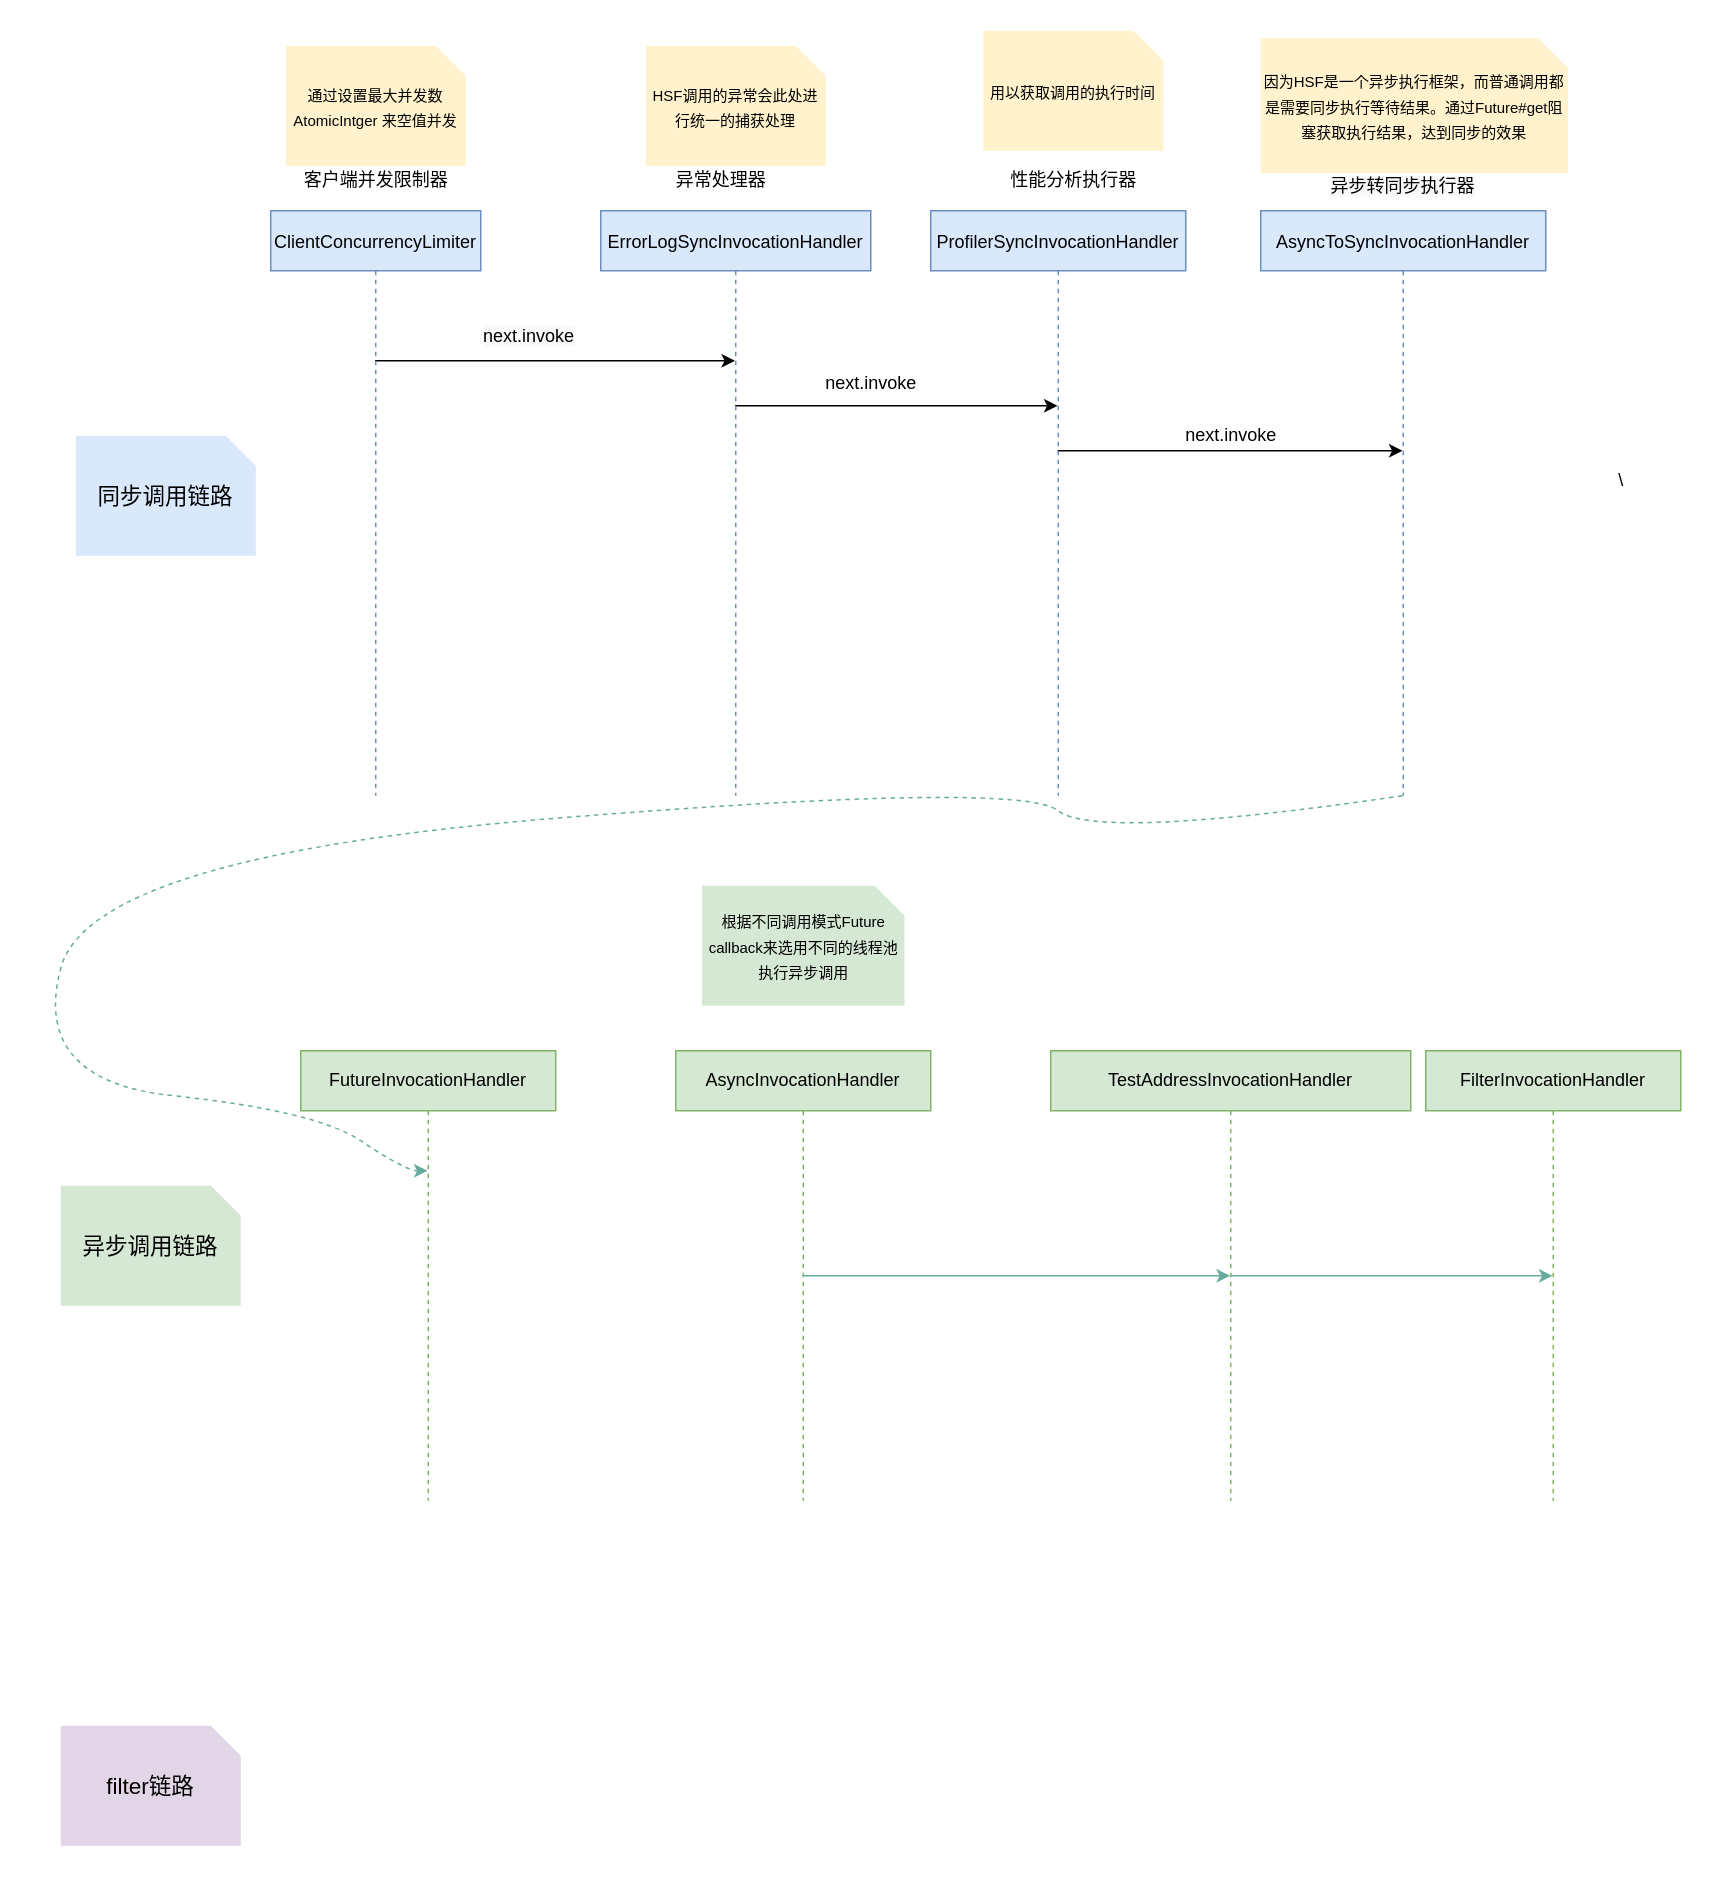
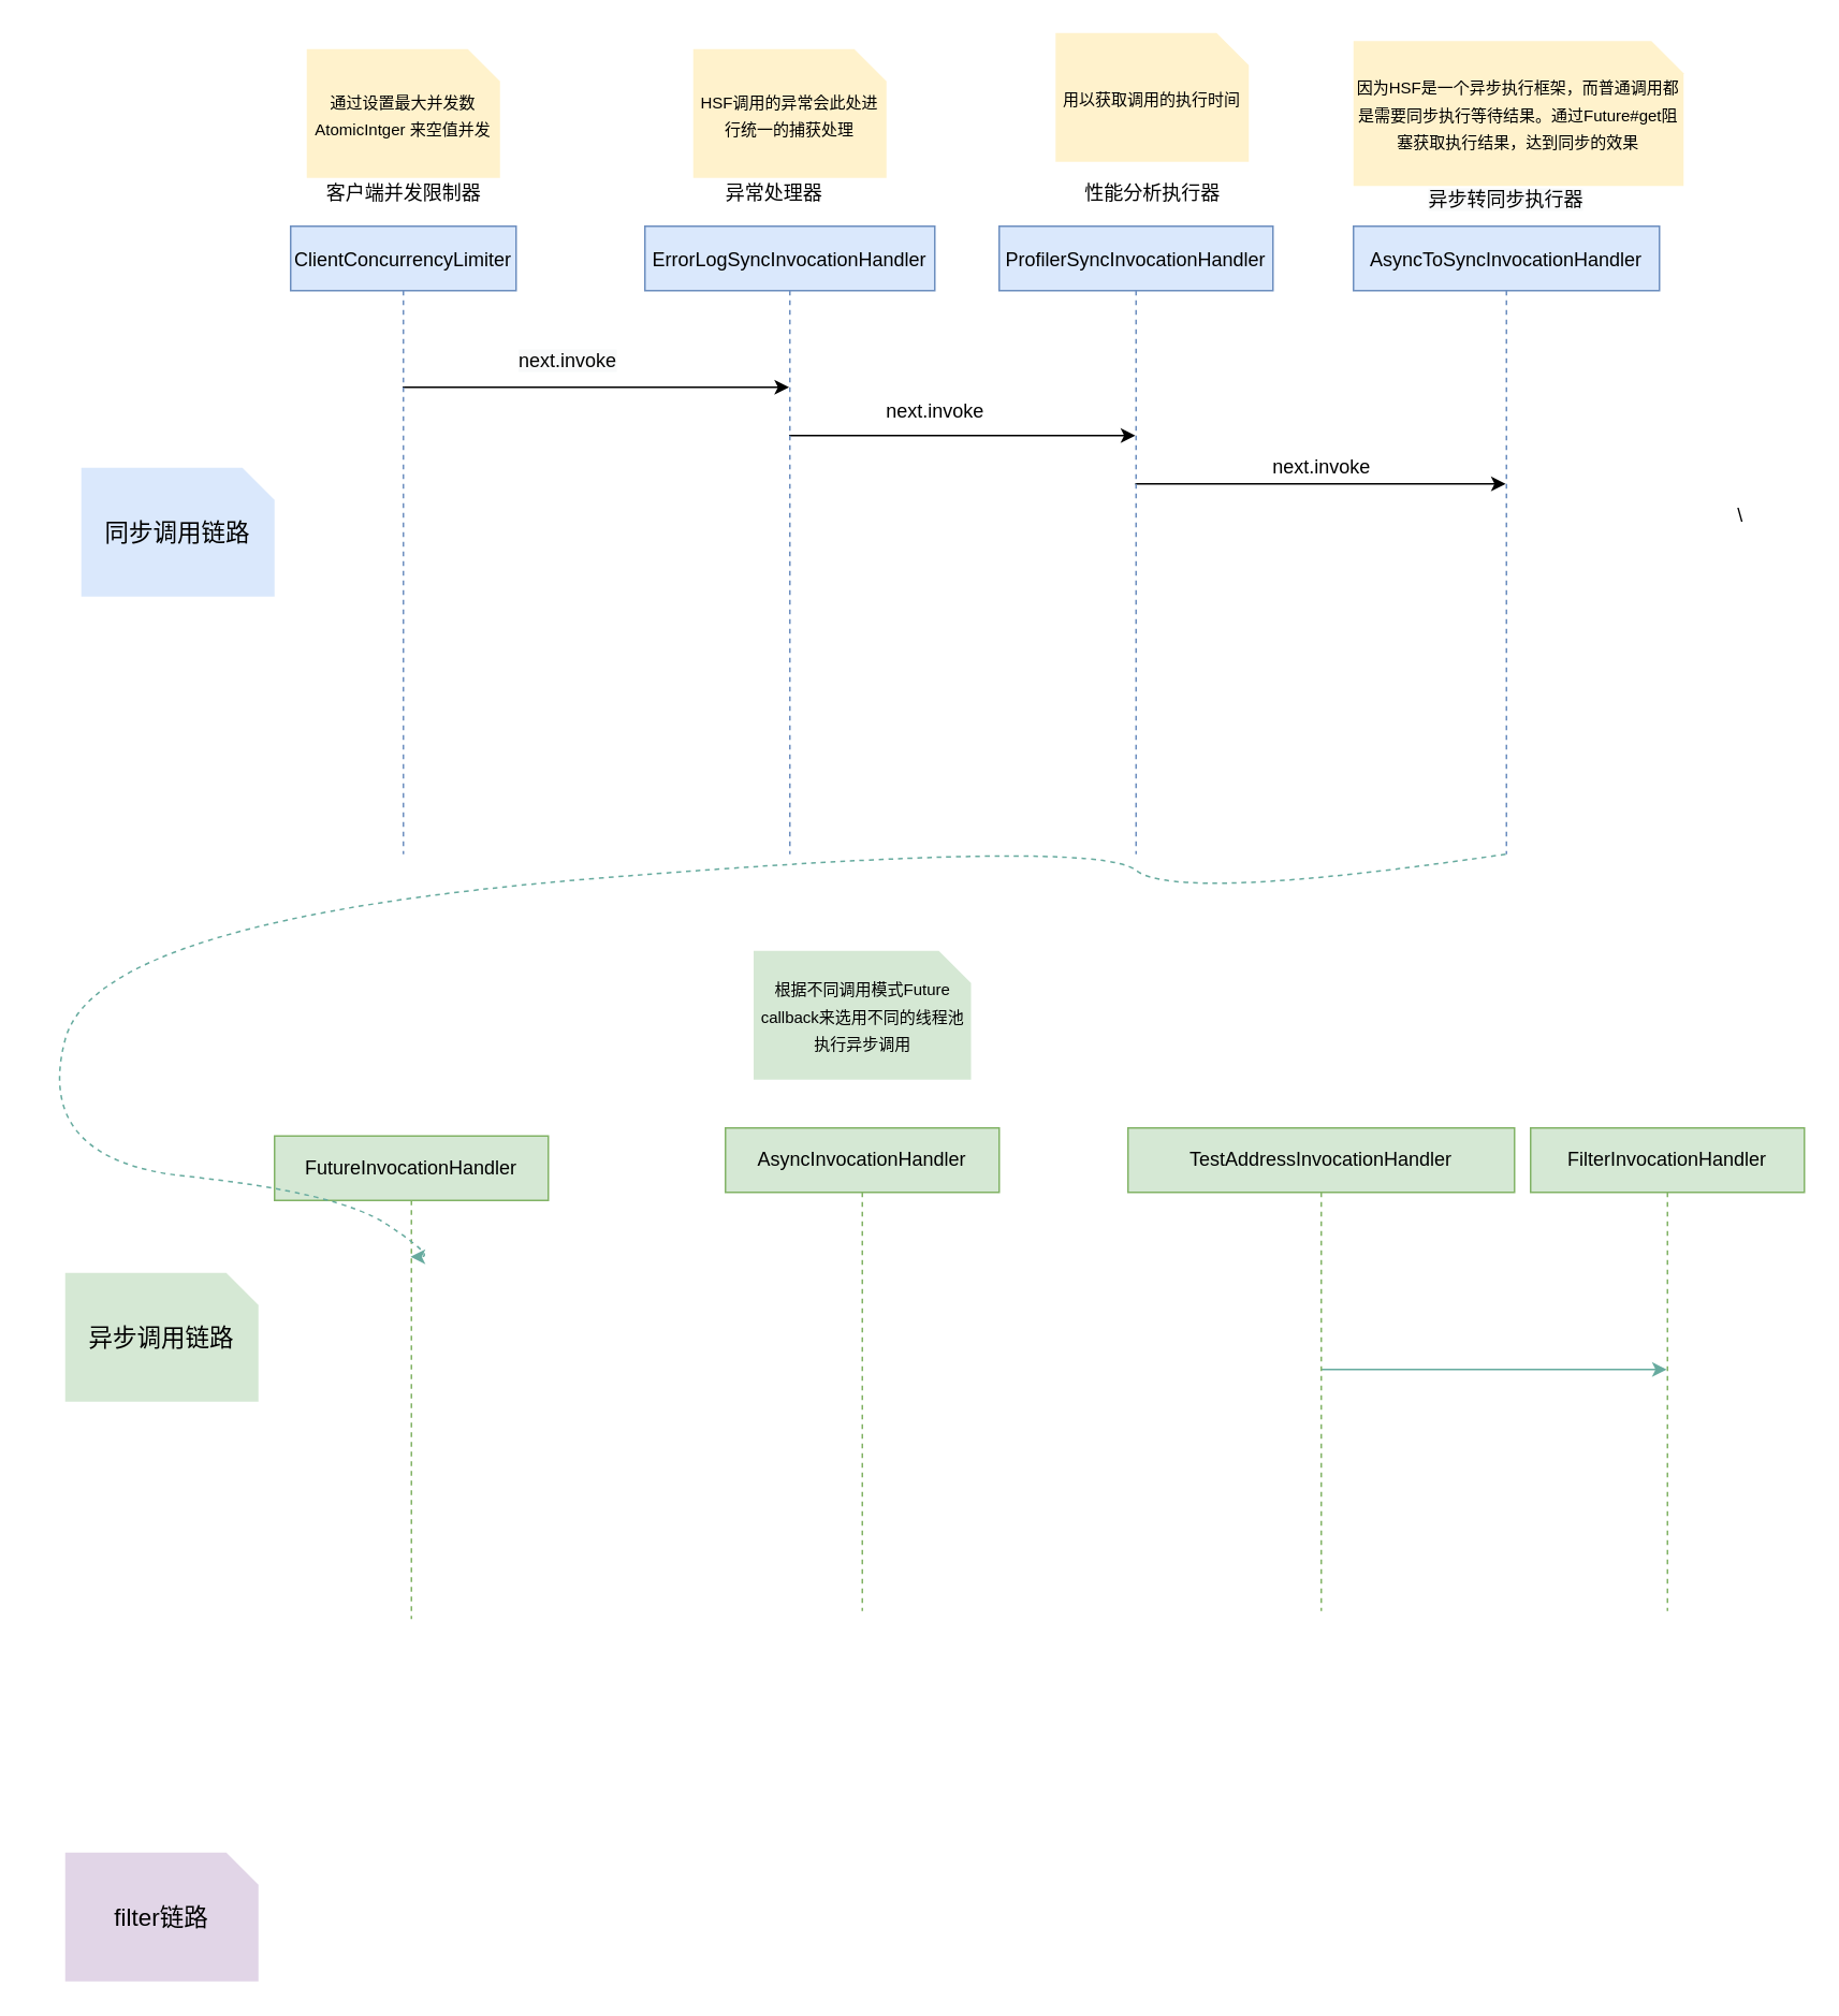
  <mxCell id="0" />
  <mxCell id="1" parent="0" />
  <mxCell id="2" value="" style="edgeStyle=orthogonalEdgeStyle;rounded=0;orthogonalLoop=1;jettySize=auto;html=1;" parent="1" source="3" target="5" edge="1"><mxGeometry relative="1" as="geometry"><Array as="points"><mxPoint x="350" y="240" /><mxPoint x="350" y="240" /></Array></mxGeometry></mxCell>
  <mxCell id="3" value="ClientConcurrencyLimiter" style="shape=umlLifeline;perimeter=lifelinePerimeter;container=1;collapsible=0;recursiveResize=0;rounded=0;shadow=0;strokeWidth=1;fillColor=#dae8fc;strokeColor=#6c8ebf;" parent="1" vertex="1"><mxGeometry x="180" y="140" width="140" height="390" as="geometry" /></mxCell>
  <mxCell id="4" value="" style="edgeStyle=orthogonalEdgeStyle;rounded=0;orthogonalLoop=1;jettySize=auto;html=1;" parent="1" source="5" target="7" edge="1"><mxGeometry relative="1" as="geometry"><Array as="points"><mxPoint x="600" y="270" /><mxPoint x="600" y="270" /></Array></mxGeometry></mxCell>
  <mxCell id="5" value="ErrorLogSyncInvocationHandler" style="shape=umlLifeline;perimeter=lifelinePerimeter;container=1;collapsible=0;recursiveResize=0;rounded=0;shadow=0;strokeWidth=1;fillColor=#dae8fc;strokeColor=#6c8ebf;" parent="1" vertex="1"><mxGeometry x="400" y="140" width="180" height="390" as="geometry" /></mxCell>
  <mxCell id="6" value="" style="edgeStyle=orthogonalEdgeStyle;rounded=0;orthogonalLoop=1;jettySize=auto;html=1;" parent="1" source="7" target="8" edge="1"><mxGeometry relative="1" as="geometry"><Array as="points"><mxPoint x="800" y="300" /><mxPoint x="800" y="300" /></Array></mxGeometry></mxCell>
  <mxCell id="7" value="ProfilerSyncInvocationHandler" style="shape=umlLifeline;perimeter=lifelinePerimeter;container=1;collapsible=0;recursiveResize=0;rounded=0;shadow=0;strokeWidth=1;fillColor=#dae8fc;strokeColor=#6c8ebf;" parent="1" vertex="1"><mxGeometry x="620" y="140" width="170" height="390" as="geometry" /></mxCell>
  <mxCell id="8" value="AsyncToSyncInvocationHandler" style="shape=umlLifeline;perimeter=lifelinePerimeter;container=1;collapsible=0;recursiveResize=0;rounded=0;shadow=0;strokeWidth=1;fillColor=#dae8fc;strokeColor=#6c8ebf;" parent="1" vertex="1"><mxGeometry x="840" y="140" width="190" height="390" as="geometry" /></mxCell>
  <mxCell id="9" value="next.invoke" style="text;html=1;align=center;verticalAlign=middle;resizable=0;points=[];autosize=1;" vertex="1" parent="1"><mxGeometry x="540" y="245" width="80" height="20" as="geometry" /></mxCell>
  <mxCell id="10" value="&lt;meta charset=&quot;utf-8&quot;&gt;&lt;span style=&quot;color: rgb(0, 0, 0); font-family: helvetica; font-size: 12px; font-style: normal; font-weight: 400; letter-spacing: normal; text-align: center; text-indent: 0px; text-transform: none; word-spacing: 0px; background-color: rgb(248, 249, 250); display: inline; float: none;&quot;&gt;next.invoke&lt;/span&gt;" style="text;whiteSpace=wrap;html=1;" vertex="1" parent="1"><mxGeometry x="320" y="210" width="90" height="30" as="geometry" /></mxCell>
  <mxCell id="11" value="next.invoke" style="text;html=1;align=center;verticalAlign=middle;resizable=0;points=[];autosize=1;" vertex="1" parent="1"><mxGeometry x="780" y="280" width="80" height="20" as="geometry" /></mxCell>
  <mxCell id="12" value="客户端并发限制器" style="text;html=1;align=center;verticalAlign=middle;resizable=0;points=[];autosize=1;" vertex="1" parent="1"><mxGeometry x="195" y="110" width="110" height="20" as="geometry" /></mxCell>
  <mxCell id="13" value="&lt;font color=&quot;#000000&quot; size=&quot;1&quot;&gt;通过设置最大并发数 AtomicIntger 来空值并发&lt;/font&gt;" style="shape=note;strokeWidth=2;fontSize=14;size=20;whiteSpace=wrap;html=1;fillColor=#fff2cc;fontColor=#666600;strokeColor=none;" vertex="1" parent="1"><mxGeometry x="190" y="30" width="120" height="80" as="geometry" /></mxCell>
  <mxCell id="14" value="&lt;font color=&quot;#000000&quot; size=&quot;1&quot;&gt;HSF调用的异常会此处进行统一的捕获处理&lt;/font&gt;" style="shape=note;strokeWidth=2;fontSize=14;size=20;whiteSpace=wrap;html=1;fillColor=#fff2cc;fontColor=#666600;strokeColor=none;" vertex="1" parent="1"><mxGeometry x="430" y="30" width="120" height="80" as="geometry" /></mxCell>
  <mxCell id="15" value="异常处理器" style="text;html=1;align=center;verticalAlign=middle;resizable=0;points=[];autosize=1;" vertex="1" parent="1"><mxGeometry x="440" y="110" width="80" height="20" as="geometry" /></mxCell>
  <mxCell id="16" value="&lt;font color=&quot;#000000&quot; size=&quot;1&quot;&gt;用以获取调用的执行时间&lt;/font&gt;" style="shape=note;strokeWidth=2;fontSize=14;size=20;whiteSpace=wrap;html=1;fillColor=#fff2cc;fontColor=#666600;strokeColor=none;" vertex="1" parent="1"><mxGeometry x="655" y="20" width="120" height="80" as="geometry" /></mxCell>
  <mxCell id="17" value="性能分析执行器" style="text;html=1;align=center;verticalAlign=middle;resizable=0;points=[];autosize=1;" vertex="1" parent="1"><mxGeometry x="665" y="110" width="100" height="20" as="geometry" /></mxCell>
  <mxCell id="18" value="&lt;font color=&quot;#000000&quot; size=&quot;1&quot;&gt;因为HSF是一个异步执行框架，而普通调用都是需要同步执行等待结果。通过Future#get阻塞获取执行结果，达到同步的效果&lt;/font&gt;" style="shape=note;strokeWidth=2;fontSize=14;size=20;whiteSpace=wrap;html=1;fillColor=#fff2cc;fontColor=#666600;strokeColor=none;" vertex="1" parent="1"><mxGeometry x="840" y="25" width="205" height="90" as="geometry" /></mxCell>
  <mxCell id="19" value="&lt;span style=&quot;color: rgb(0 , 0 , 0) ; font-family: &amp;#34;helvetica&amp;#34; ; font-size: 12px ; font-style: normal ; font-weight: 400 ; letter-spacing: normal ; text-align: center ; text-indent: 0px ; text-transform: none ; word-spacing: 0px ; background-color: rgb(248 , 249 , 250) ; display: inline ; float: none&quot;&gt;异步转同步执行器&lt;/span&gt;" style="text;whiteSpace=wrap;html=1;" vertex="1" parent="1"><mxGeometry x="885" y="110" width="110" height="30" as="geometry" /></mxCell>
  <mxCell id="20" value="\" style="text;html=1;align=center;verticalAlign=middle;resizable=0;points=[];autosize=1;" vertex="1" parent="1"><mxGeometry x="1070" y="310" width="20" height="20" as="geometry" /></mxCell>
- <mxCell id="21" value="FutureInvocationHandler" style="shape=umlLifeline;perimeter=lifelinePerimeter;whiteSpace=wrap;html=1;container=1;collapsible=0;recursiveResize=0;outlineConnect=0;fillColor=#d5e8d4;strokeColor=#82b366;" vertex="1" parent="1"><mxGeometry x="200" y="700" width="170" height="300" as="geometry" /></mxCell>
+ <mxCell id="21" value="FutureInvocationHandler" style="shape=umlLifeline;perimeter=lifelinePerimeter;whiteSpace=wrap;html=1;container=1;collapsible=0;recursiveResize=0;outlineConnect=0;fillColor=#d5e8d4;strokeColor=#82b366;" vertex="1" parent="1"><mxGeometry x="170" y="705" width="170" height="300" as="geometry" /></mxCell>
  <mxCell id="22" value="&lt;font color=&quot;#000000&quot; style=&quot;font-size: 15px&quot;&gt;同步调用链路&lt;/font&gt;" style="shape=note;strokeWidth=2;fontSize=14;size=20;whiteSpace=wrap;html=1;fillColor=#dae8fc;strokeColor=none;" vertex="1" parent="1"><mxGeometry x="50" y="290" width="120" height="80" as="geometry" /></mxCell>
  <mxCell id="23" value="&lt;font color=&quot;#000000&quot; style=&quot;font-size: 15px&quot;&gt;异步调用链路&lt;/font&gt;" style="shape=note;strokeWidth=2;fontSize=14;size=20;whiteSpace=wrap;html=1;fillColor=#d5e8d4;strokeColor=none;" vertex="1" parent="1"><mxGeometry x="40" y="790" width="120" height="80" as="geometry" /></mxCell>
- <mxCell id="24" value="" style="edgeStyle=orthogonalEdgeStyle;rounded=0;orthogonalLoop=1;jettySize=auto;html=1;strokeColor=#67AB9F;" edge="1" parent="1" source="25" target="27"><mxGeometry relative="1" as="geometry"><Array as="points"><mxPoint x="700" y="830" /><mxPoint x="700" y="830" /></Array></mxGeometry></mxCell>
  <mxCell id="25" value="AsyncInvocationHandler" style="shape=umlLifeline;perimeter=lifelinePerimeter;whiteSpace=wrap;html=1;container=1;collapsible=0;recursiveResize=0;outlineConnect=0;fillColor=#d5e8d4;strokeColor=#82b366;" vertex="1" parent="1"><mxGeometry x="450" y="700" width="170" height="300" as="geometry" /></mxCell>
  <mxCell id="26" value="" style="edgeStyle=orthogonalEdgeStyle;rounded=0;orthogonalLoop=1;jettySize=auto;html=1;strokeColor=#67AB9F;" edge="1" parent="1" source="27" target="28"><mxGeometry relative="1" as="geometry" /></mxCell>
  <mxCell id="27" value="TestAddressInvocationHandler" style="shape=umlLifeline;perimeter=lifelinePerimeter;whiteSpace=wrap;html=1;container=1;collapsible=0;recursiveResize=0;outlineConnect=0;fillColor=#d5e8d4;strokeColor=#82b366;" vertex="1" parent="1"><mxGeometry x="700" y="700" width="240" height="300" as="geometry" /></mxCell>
  <mxCell id="28" value="FilterInvocationHandler" style="shape=umlLifeline;perimeter=lifelinePerimeter;whiteSpace=wrap;html=1;container=1;collapsible=0;recursiveResize=0;outlineConnect=0;fillColor=#d5e8d4;strokeColor=#82b366;" vertex="1" parent="1"><mxGeometry x="950" y="700" width="170" height="300" as="geometry" /></mxCell>
  <mxCell id="29" value="&lt;font color=&quot;#000000&quot; style=&quot;font-size: 10px&quot;&gt;根据不同调用模式Future callback来选用不同的线程池执行异步调用&lt;/font&gt;" style="shape=note;strokeWidth=2;fontSize=14;size=20;whiteSpace=wrap;html=1;fillColor=#d5e8d4;strokeColor=none;" vertex="1" parent="1"><mxGeometry x="467.5" y="590" width="135" height="80" as="geometry" /></mxCell>
  <mxCell id="30" value="" style="curved=1;endArrow=classic;html=1;strokeColor=#67AB9F;dashed=1;" edge="1" parent="1" source="8" target="21"><mxGeometry width="50" height="50" relative="1" as="geometry"><mxPoint x="680" y="560" as="sourcePoint" /><mxPoint x="100" y="720" as="targetPoint" /><Array as="points"><mxPoint x="730" y="560" /><mxPoint x="680" y="520" /><mxPoint x="60" y="570" /><mxPoint x="20" y="720" /><mxPoint x="210" y="740" /><mxPoint x="270" y="780" /></Array></mxGeometry></mxCell>
  <mxCell id="31" value="&lt;span style=&quot;font-size: 15px&quot;&gt;filter链路&lt;/span&gt;" style="shape=note;strokeWidth=2;fontSize=14;size=20;whiteSpace=wrap;html=1;fillColor=#e1d5e7;strokeColor=none;" vertex="1" parent="1"><mxGeometry x="40" y="1150" width="120" height="80" as="geometry" /></mxCell>
